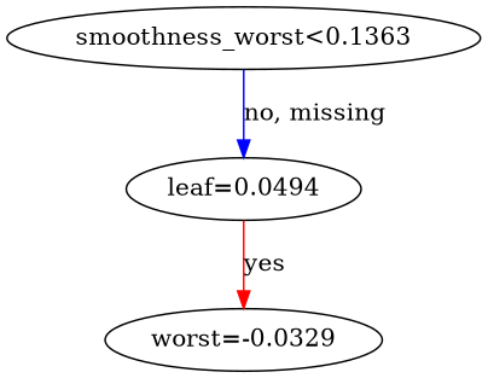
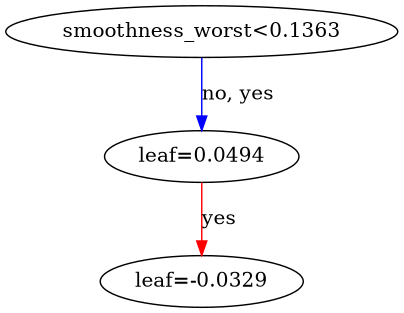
  digraph {
    rankdir=UD
    n1 [label="smoothness_worst<0.1363"]
    n2 [label="leaf=0.0494"]
-   n3 [label="worst=-0.0329"]
-   n1 -> n2 [color="#0000FF" label="no, missing"]
+   n3 [label="leaf=-0.0329"]
+   n1 -> n2 [color="#0000FF" label="no, yes"]
    n2 -> n3 [color="#FF0000" label=yes]
  }
